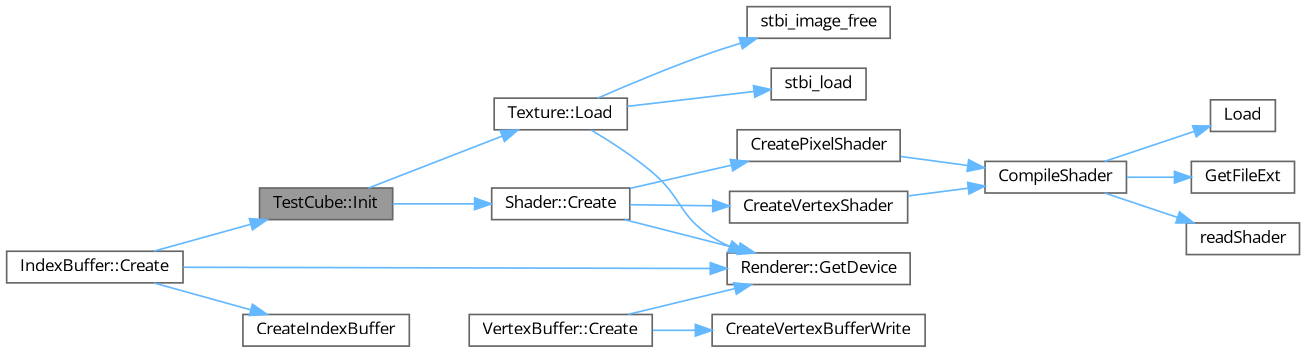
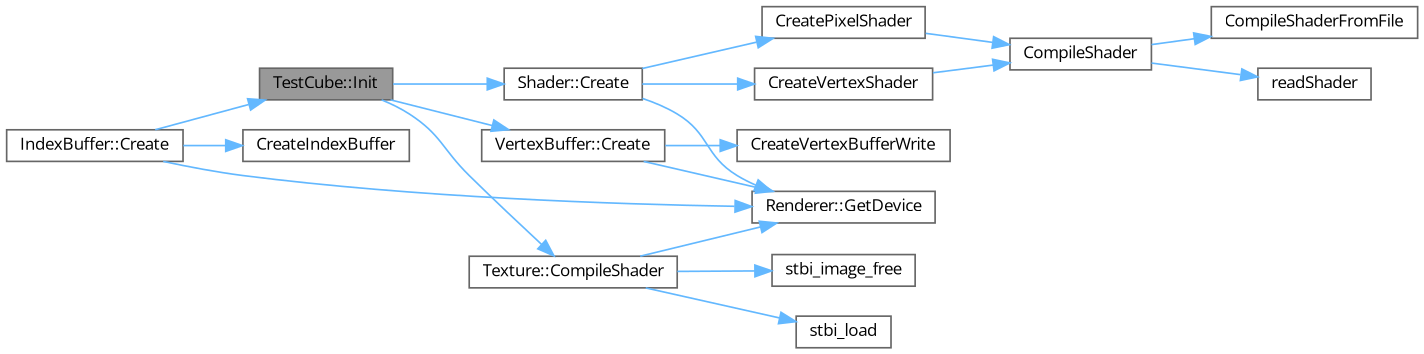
  digraph {
    fontname="Open Sans"
    rankdir=LR
    node [color=grey40 fillcolor=white fontname="Open Sans" fontsize=10 shape=box style=filled]
    edge [color=steelblue1 fontname="Open Sans" fontsize=10 labelfontname=Helvetica labelfontsize=10 style=solid]
    n1 [color=gray40 fillcolor=grey60 fontcolor=black height=0.2 label="TestCube::Init" width=0.4]
    n2 [height=0.2 label="Shader::Create" width=0.4]
    n3 [height=0.2 label="VertexBuffer::Create" width=0.4]
-   n4 [height=0.2 label="Texture::Load" width=0.4]
+   n4 [height=0.2 label="Texture::CompileShader" width=0.4]
    n5 [height=0.2 label="IndexBuffer::Create" width=0.4]
    n6 [height=0.2 label=CreateIndexBuffer width=0.4]
    n7 [height=0.2 label="Renderer::GetDevice" width=0.4]
    n8 [height=0.2 label=CreatePixelShader width=0.4]
    n9 [height=0.2 label=CreateVertexShader width=0.4]
    n10 [height=0.2 label=CreateVertexBufferWrite width=0.4]
    n11 [height=0.2 label=stbi_image_free width=0.4]
    n12 [height=0.2 label=stbi_load width=0.4]
    n13 [height=0.2 label=CompileShader width=0.4]
-   n14 [height=0.2 label=Load width=0.4]
-   n15 [height=0.2 label=GetFileExt width=0.4]
+   n14 [height=0.2 label=CompileShaderFromFile width=0.4]
    n16 [height=0.2 label=readShader width=0.4]
    n1 -> n2
+   n1 -> n3
    n1 -> n4
    n2 -> n7
    n2 -> n8
    n2 -> n9
    n3 -> n7
    n3 -> n10
    n4 -> n7
    n4 -> n11
    n4 -> n12
    n5 -> n1
    n5 -> n6
    n5 -> n7
    n8 -> n13
    n9 -> n13
    n13 -> n14
-   n13 -> n15
    n13 -> n16
  }
